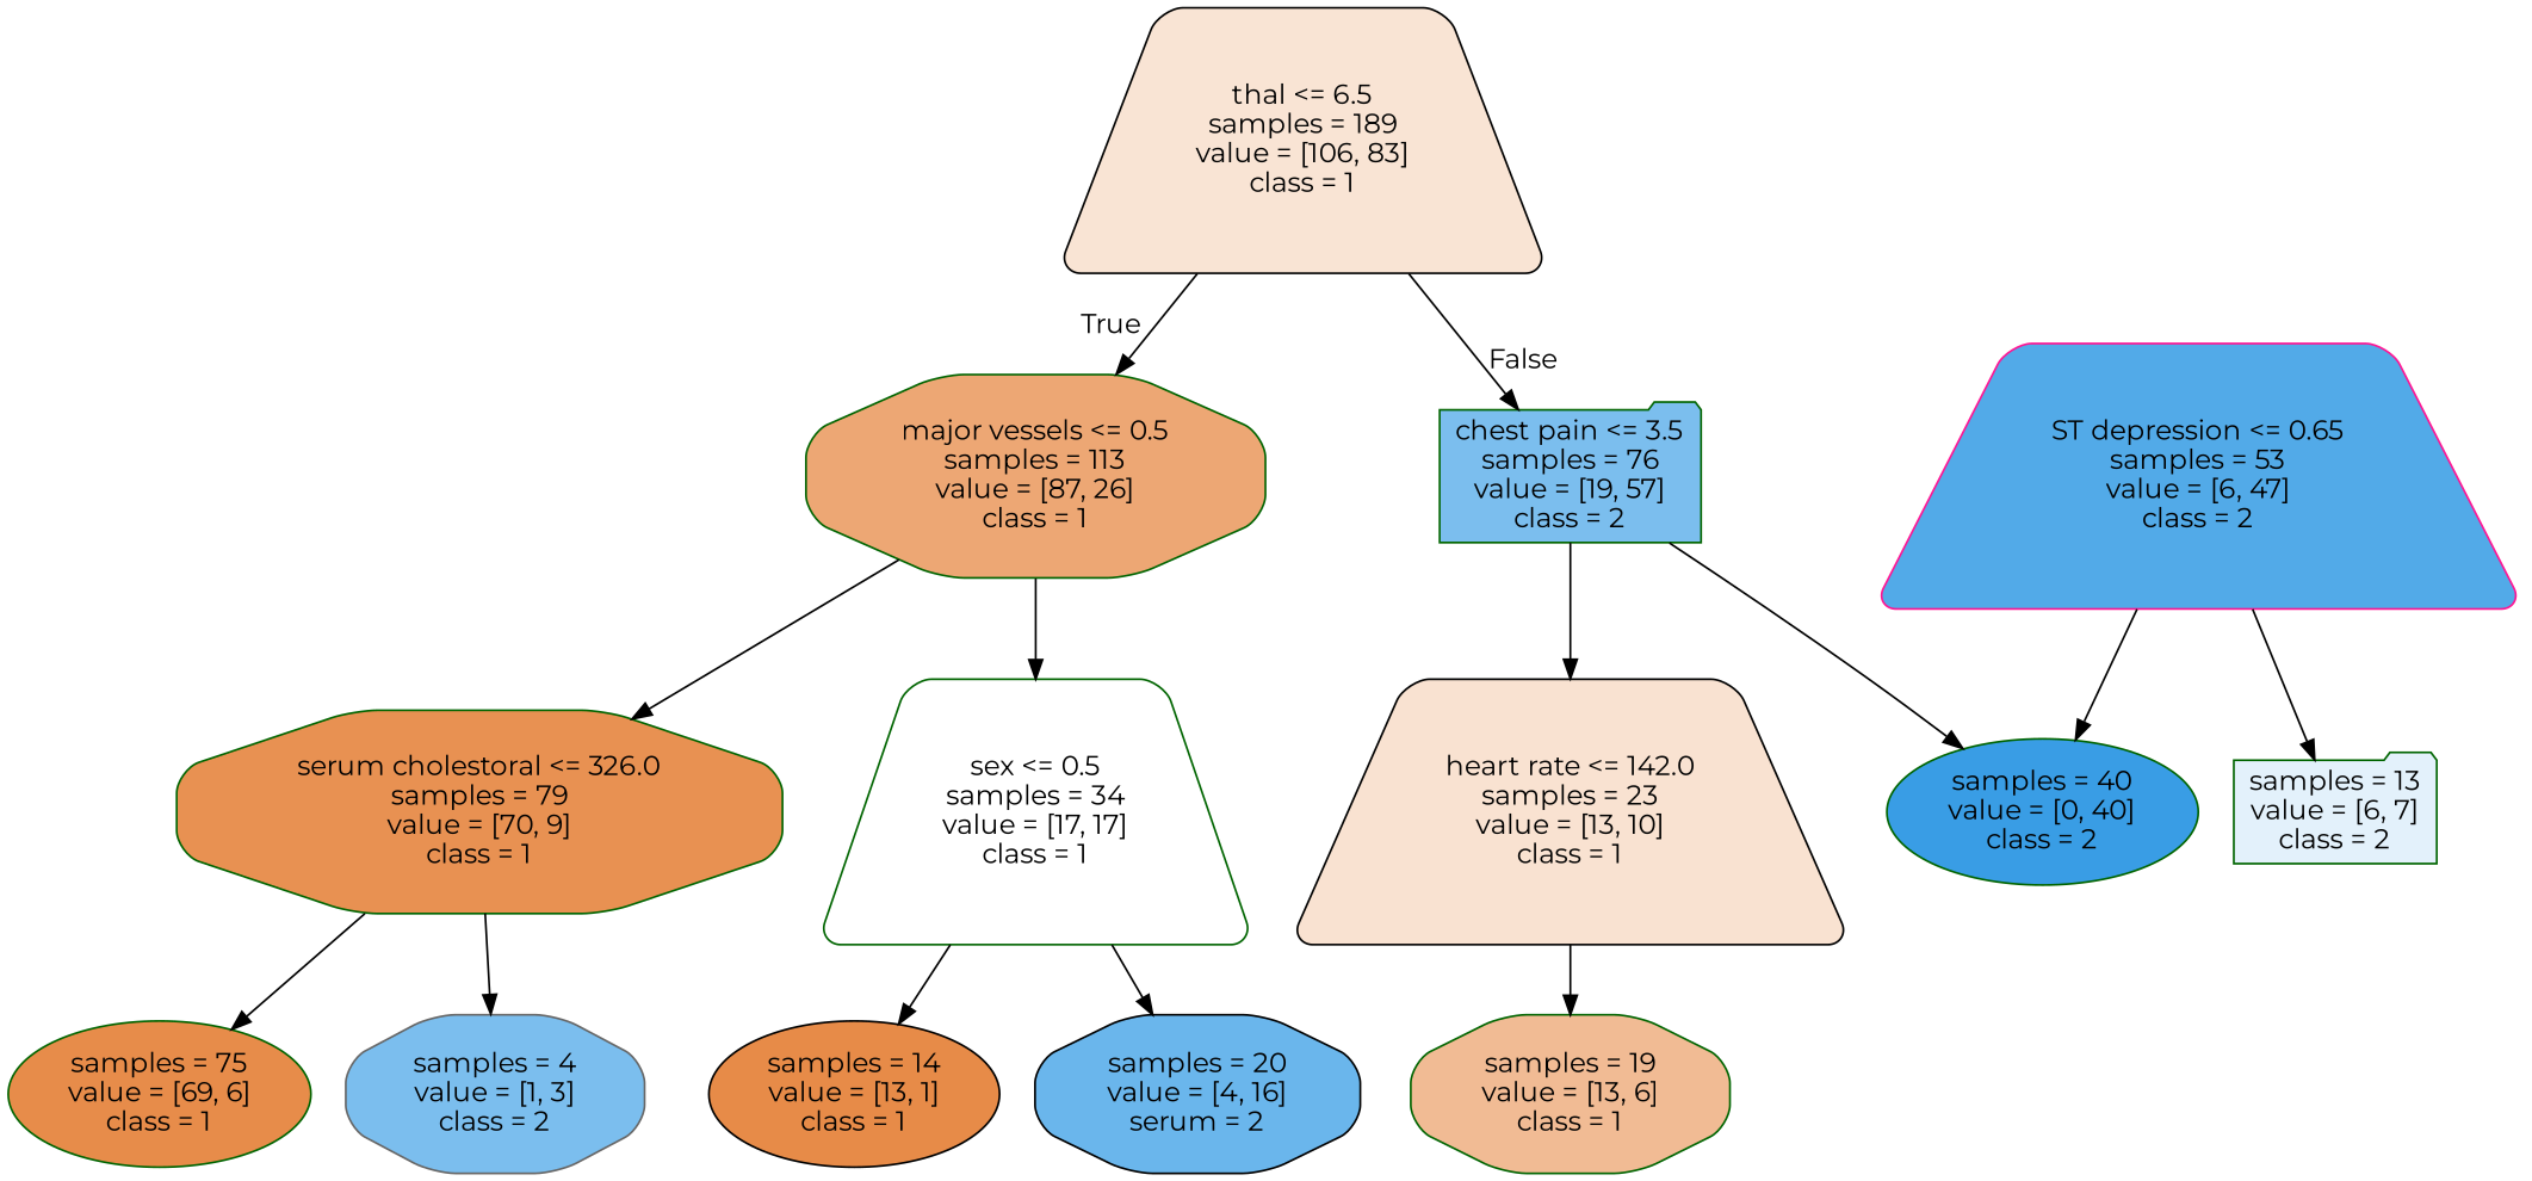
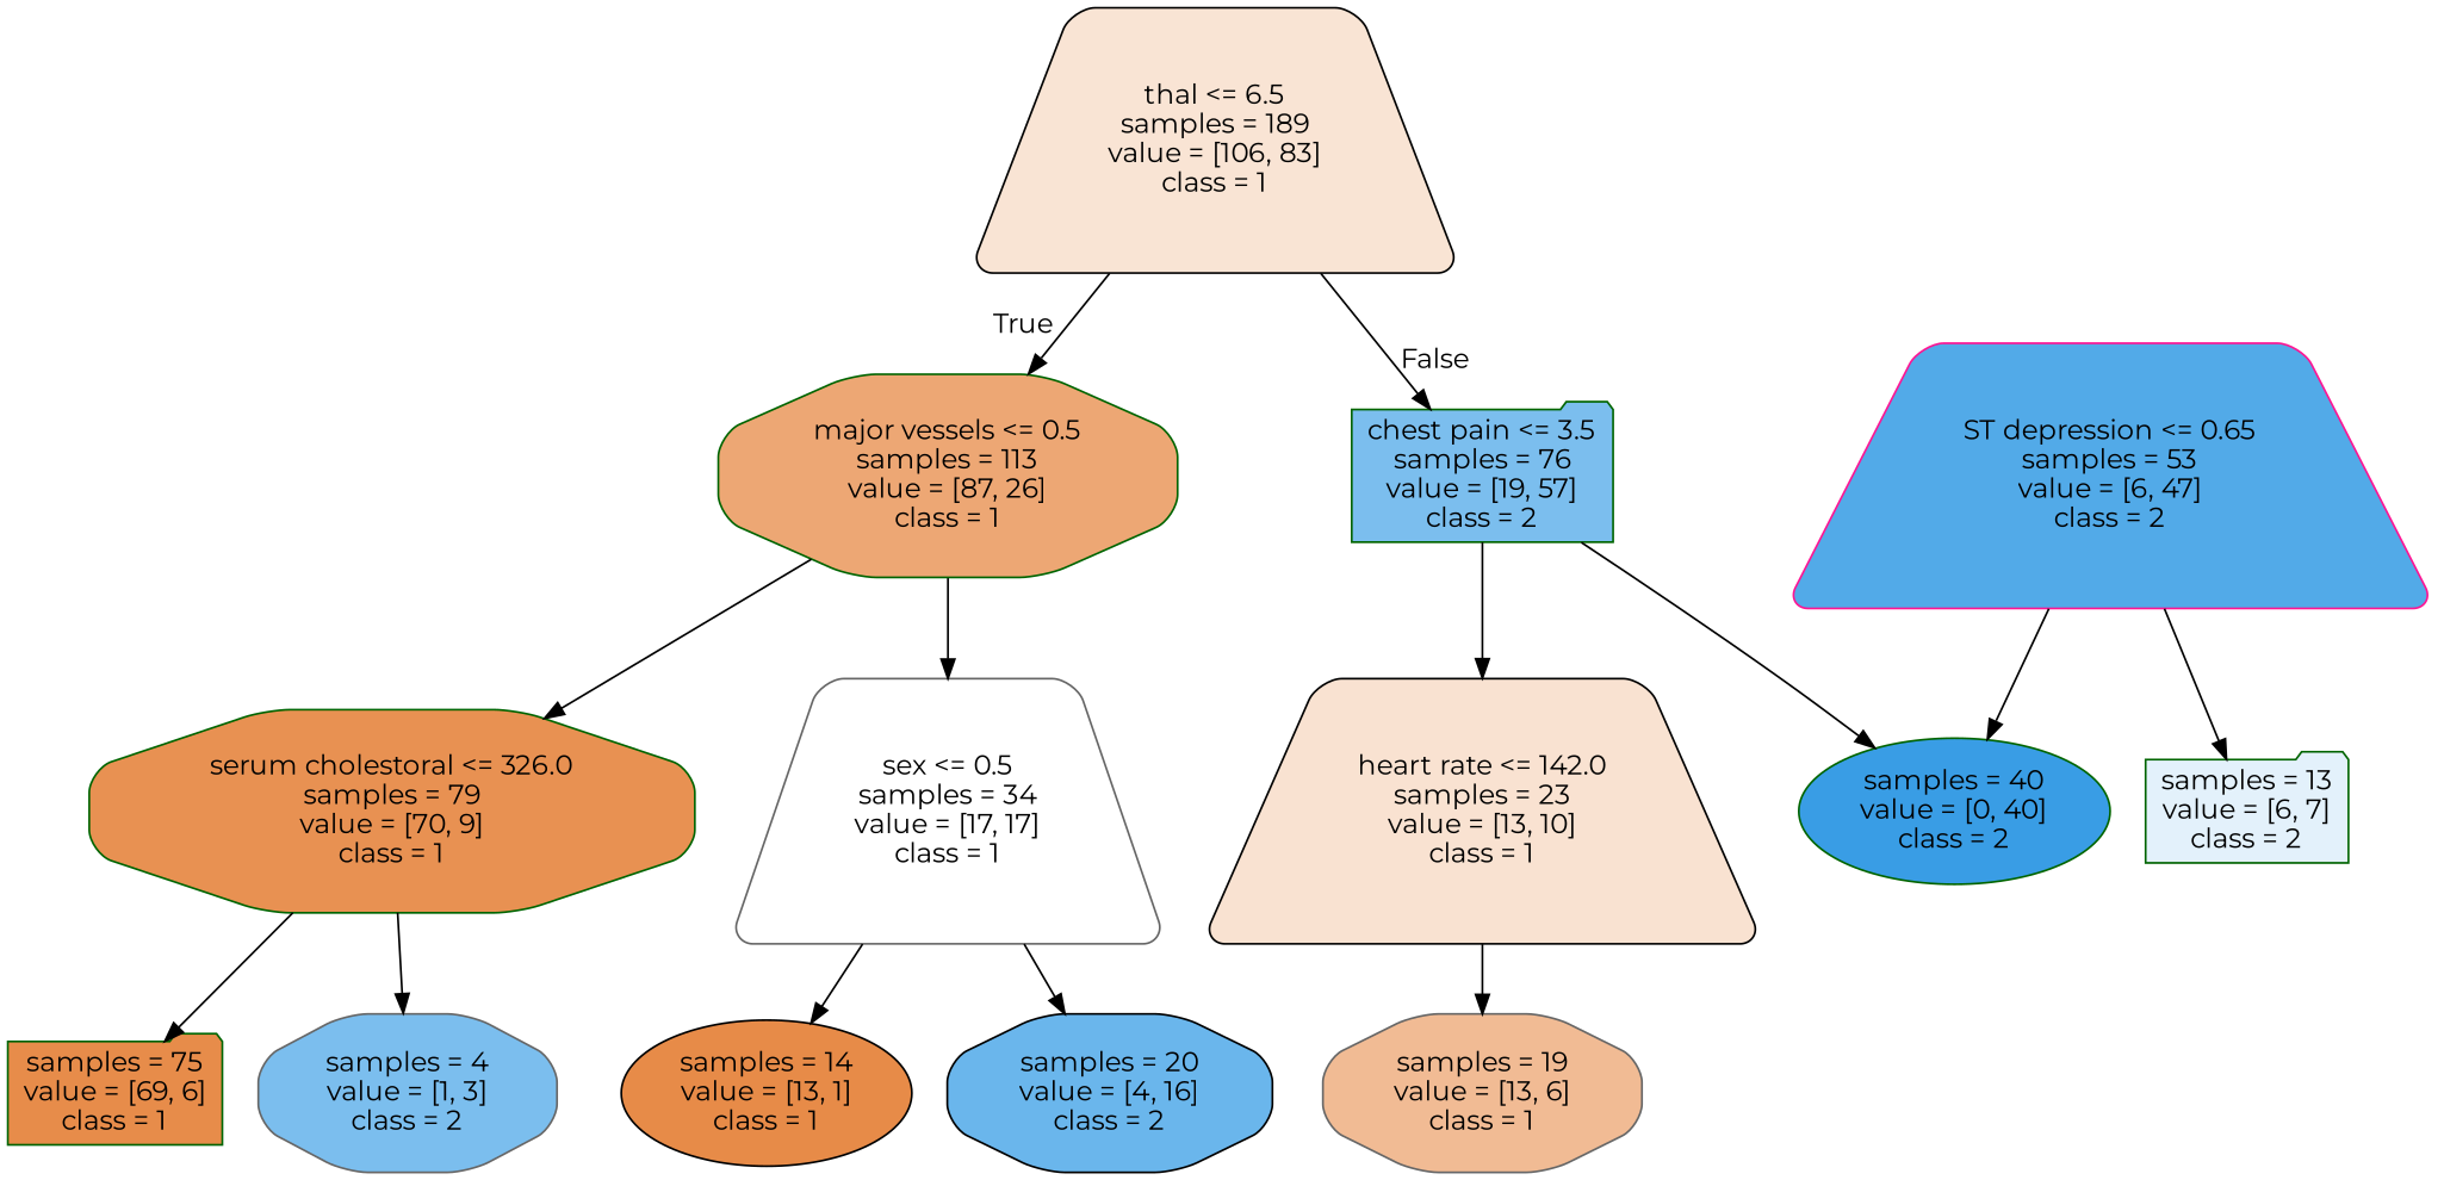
  digraph {
    fontname=Montserrat
    node [color=darkgreen fillcolor="#7bbeee" fontname=Montserrat shape=octagon style="filled, rounded"]
    edge [fontname=Montserrat]
    n1 [color=black fillcolor="#f9e4d4" label="thal <= 6.5\nsamples = 189\nvalue = [106, 83]\nclass = 1" shape=trapezium]
    n2 [fillcolor="#eda774" label="major vessels <= 0.5\nsamples = 113\nvalue = [87, 26]\nclass = 1"]
    n3 [label="chest pain <= 3.5\nsamples = 76\nvalue = [19, 57]\nclass = 2" shape=folder]
    n4 [fillcolor="#e89152" label="serum cholestoral <= 326.0\nsamples = 79\nvalue = [70, 9]\nclass = 1"]
-   n5 [fillcolor="#ffffff" label="sex <= 0.5\nsamples = 34\nvalue = [17, 17]\nclass = 1" shape=trapezium]
+   n5 [color=gray40 fillcolor="#ffffff" label="sex <= 0.5\nsamples = 34\nvalue = [17, 17]\nclass = 1" shape=trapezium]
    n6 [color=black fillcolor="#f9e2d1" label="heart rate <= 142.0\nsamples = 23\nvalue = [13, 10]\nclass = 1" shape=trapezium]
    n7 [fillcolor="#399de5" label="samples = 40\nvalue = [0, 40]\nclass = 2" shape=ellipse]
-   n8 [fillcolor="#e78c4a" label="samples = 75\nvalue = [69, 6]\nclass = 1" shape=ellipse]
+   n8 [fillcolor="#e78c4a" label="samples = 75\nvalue = [69, 6]\nclass = 1" shape=folder]
    n9 [color=gray40 label="samples = 4\nvalue = [1, 3]\nclass = 2"]
    n10 [color=black fillcolor="#e78b48" label="samples = 14\nvalue = [13, 1]\nclass = 1" shape=ellipse]
-   n11 [color=black fillcolor="#6ab6ec" label="samples = 20\nvalue = [4, 16]\nserum = 2"]
-   n12 [fillcolor="#f1bb94" label="samples = 19\nvalue = [13, 6]\nclass = 1"]
+   n11 [color=black fillcolor="#6ab6ec" label="samples = 20\nvalue = [4, 16]\nclass = 2"]
+   n12 [color=gray40 fillcolor="#f1bb94" label="samples = 19\nvalue = [13, 6]\nclass = 1"]
    n13 [color=deeppink fillcolor="#52aae8" label="ST depression <= 0.65\nsamples = 53\nvalue = [6, 47]\nclass = 2" shape=trapezium]
    n14 [fillcolor="#e3f1fb" label="samples = 13\nvalue = [6, 7]\nclass = 2" shape=folder]
    n1 -> n2 [headlabel=True labelangle=45 labeldistance=2.5]
    n1 -> n3 [headlabel=False labelangle=-45 labeldistance=2.5]
    n2 -> n4
    n2 -> n5
    n3 -> n6
    n3 -> n7
    n4 -> n8
    n4 -> n9
    n5 -> n10
    n5 -> n11
    n6 -> n12
    n13 -> n7
    n13 -> n14
  }
